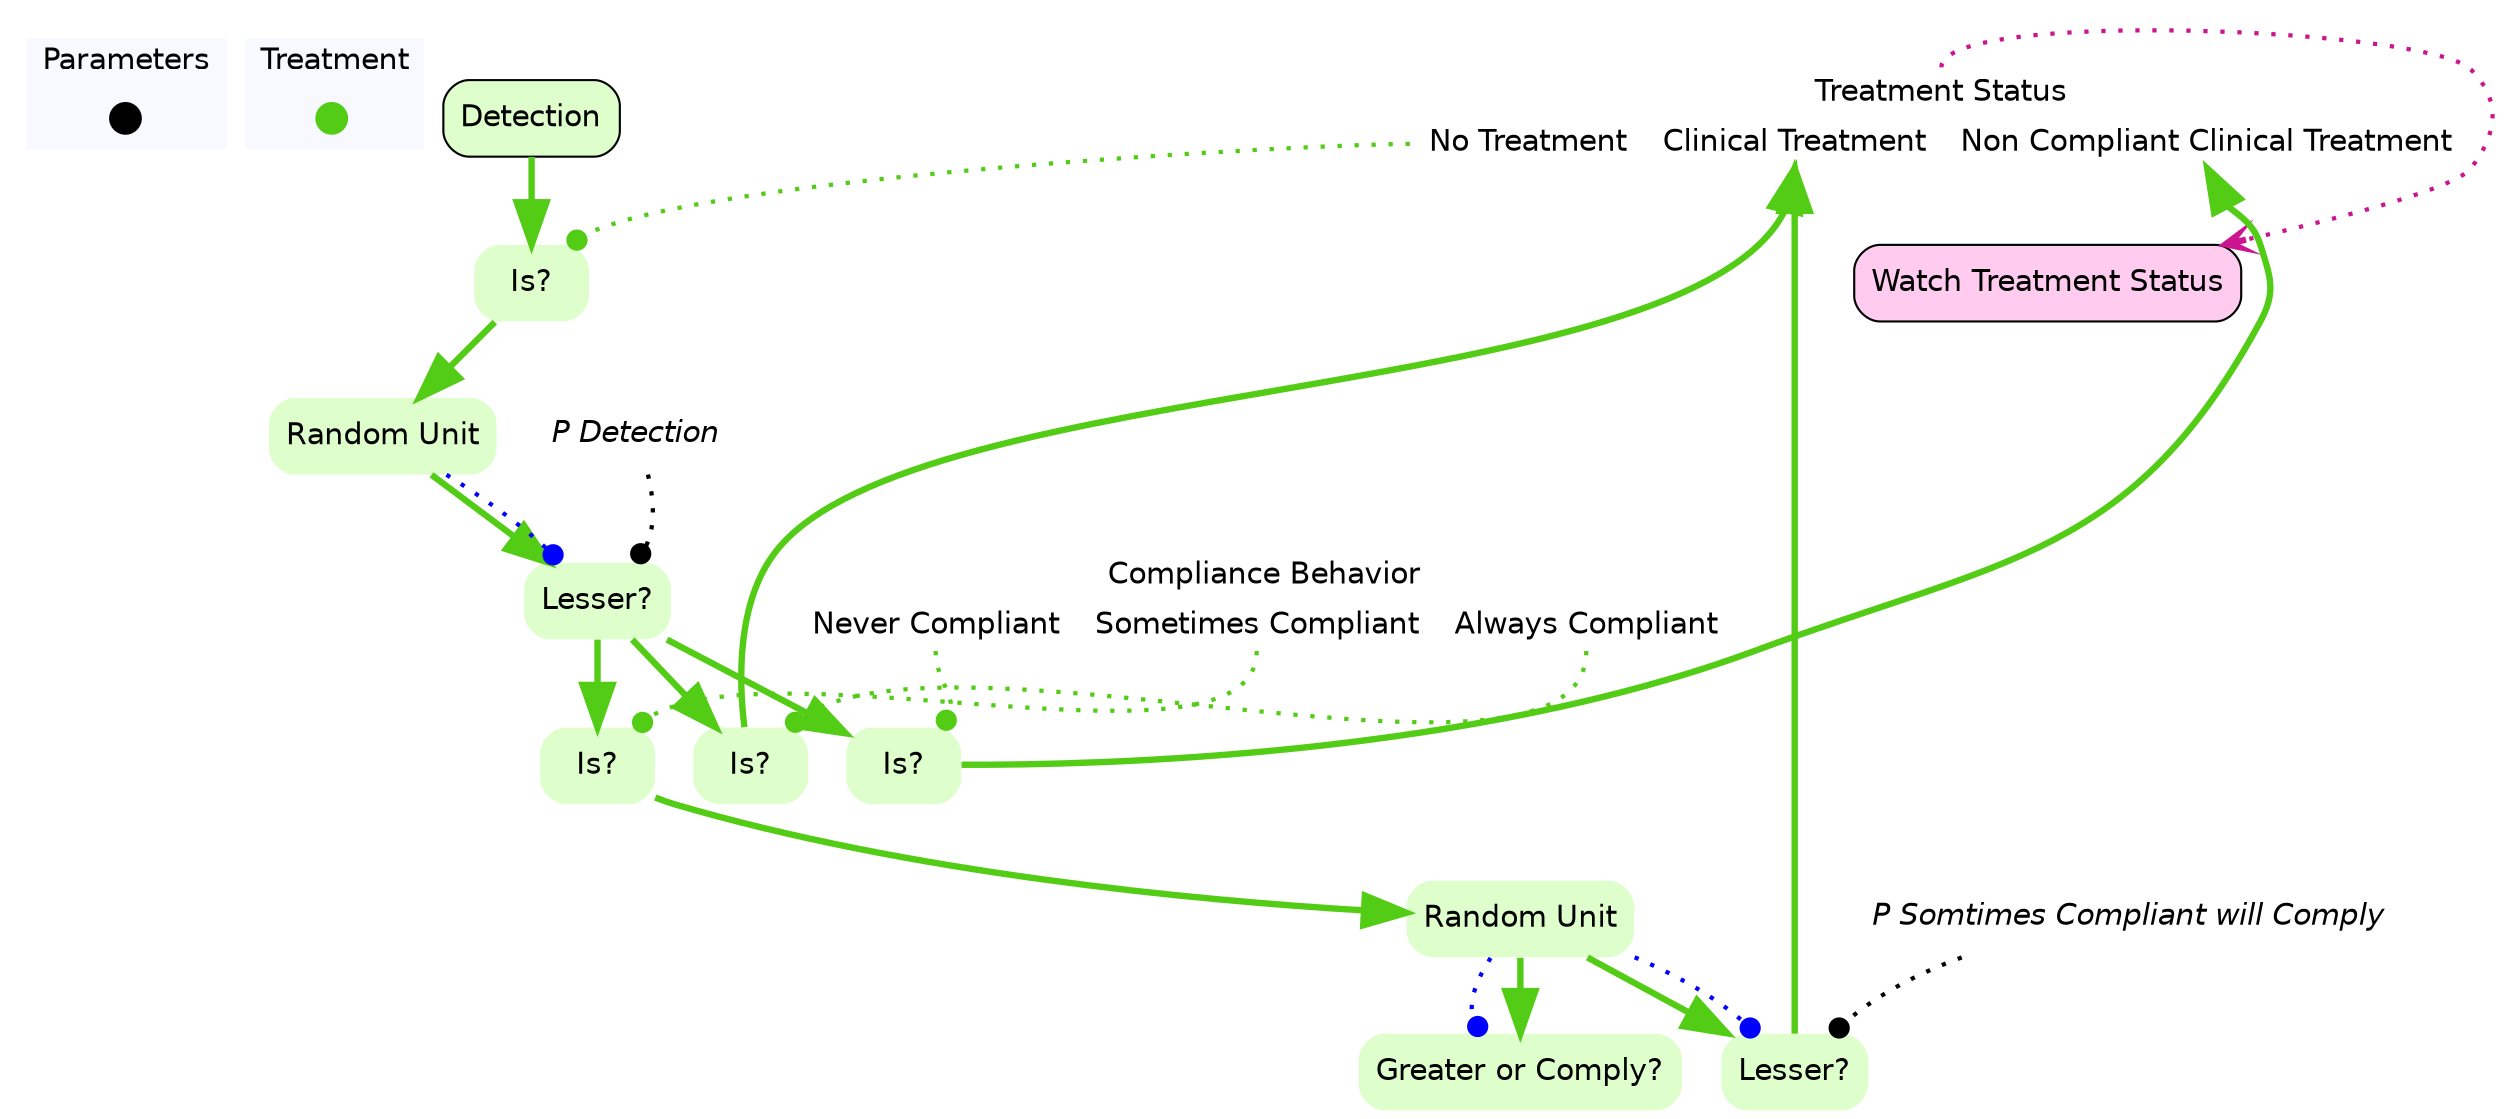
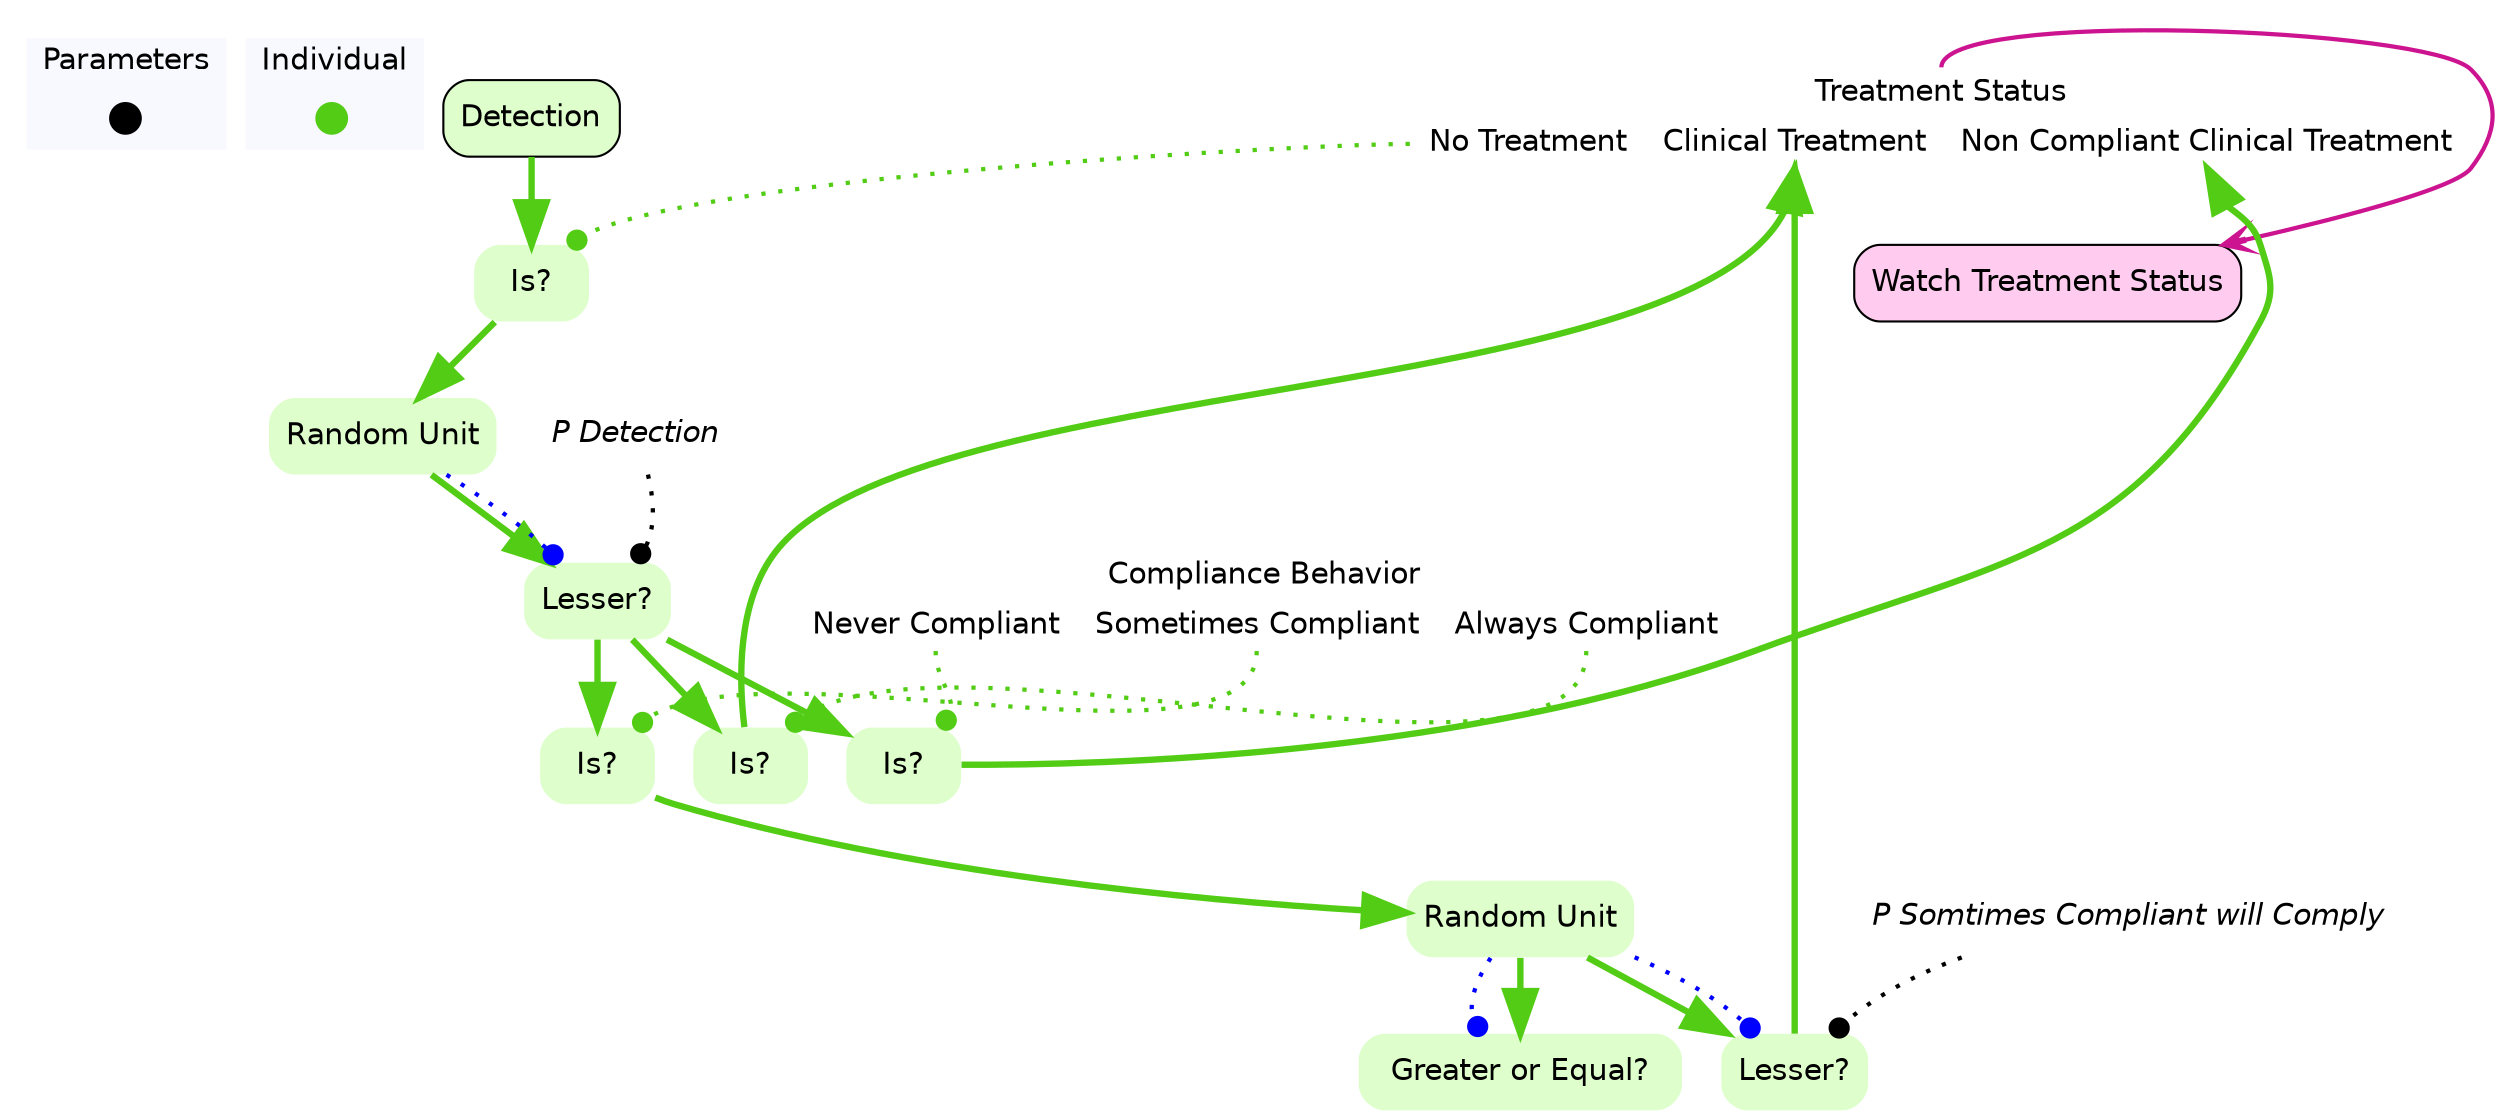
  digraph {
    node [color="0.277, 0.2, 1.0" shape=none style="rounded,filled" fontname=Helvetica]
    edge [color="0.277, 0.9 , 0.8" penwidth=3.0 arrowsize=2.0]
    contextOverview [color=black fixedsize=true fontcolor=white height=.2 shape=point style=filled width=.2 fontname=""]
    detectionOverview [color="0.277, 0.9 , 0.8" fixedsize=true fontcolor=white height=.2 shape=point style=filled width=.2]
    n3 [color=black fillcolor="0.888, 0.2, 1.0" label="Watch Treatment Status" shape=box]
    n4 [color=none fillcolor=white label="{<individualtreatmentStatus> Treatment Status | {<individualtreatmentStatusnoTreatment> No Treatment|<individualtreatmentStatusclinicalTreatment> Clinical Treatment|<individualtreatmentStatusnonCompliantClinicalTreatment> Non Compliant Clinical Treatment}}" shape=record style=filled]
    n5 [label="Is?"]
    n6 [label="Random Unit"]
    n7 [color=none fillcolor=white label="{<individualcomplianceBehavior> Compliance Behavior | {<individualcomplianceBehaviorneverCompliant> Never Compliant|<individualcomplianceBehaviorsometimesCompliant> Sometimes Compliant|<individualcomplianceBehavioralwaysCompliant> Always Compliant}}" shape=record style=filled]
    n8 [label="Is?"]
    n9 [label="Is?"]
    n10 [label="Is?"]
    n11 [label="Random Unit"]
    n12 [color=none fillcolor=white fontsize=14 label=<<i>P Somtimes Compliant will Comply</i>> style=filled]
    n13 [label="Lesser?"]
-   n14 [label="Greater or Comply?"]
+   n14 [label="Greater or Equal?"]
    n15 [color=none fillcolor=white fontsize=14 label=<<i>P Detection</i>> style=filled]
    n16 [label="Lesser?"]
    n17 [color=black fillcolor="0.277, 0.2, 1.0" label=Detection shape=box]
    subgraph cluster_1 {
      color=white
      fillcolor=ghostwhite
      fontname=Helvetica
      label=Parameters
      labeljust=l
      style=filled
      contextOverview
    }
    subgraph cluster_2 {
      color=white
      fillcolor=ghostwhite
      fontname=Helvetica
-     label=Treatment
+     label=Individual
      labeljust=l
      nodesep=0.1
      style=filled
      detectionOverview
    }
-   n4 -> n3 [arrowhead=vee color="0.888, 0.9 , 0.8" penwidth=2.0 tailport=individualtreatmentStatus style=dotted arrowsize=""]
+   n4 -> n3 [arrowhead=vee color="0.888, 0.9 , 0.8" penwidth=2.0 tailport=individualtreatmentStatus arrowsize=""]
    n4 -> n5 [arrowhead=dot headport=ne penwidth=2.0 style=dotted tailport=individualtreatmentStatusnoTreatment arrowsize=""]
    n5 -> n6
    n6 -> n16
    n6 -> n16 [arrowhead=dot color=blue headport=nw penwidth=2.0 style=dotted arrowsize=""]
    n7 -> n8 [arrowhead=dot headport=ne penwidth=2.0 style=dotted tailport=individualcomplianceBehavioralwaysCompliant arrowsize=""]
    n7 -> n9 [arrowhead=dot headport=ne penwidth=2.0 style=dotted tailport=individualcomplianceBehaviorneverCompliant arrowsize=""]
    n7 -> n10 [arrowhead=dot headport=ne penwidth=2.0 style=dotted tailport=individualcomplianceBehaviorsometimesCompliant arrowsize=""]
    n8 -> n4 [headport=individualtreatmentStatusclinicalTreatment]
    n9 -> n4 [headport=individualtreatmentStatusnonCompliantClinicalTreatment]
    n10 -> n11
    n11 -> n13
    n11 -> n13 [arrowhead=dot color=blue headport=nw penwidth=2.0 style=dotted arrowsize=""]
    n11 -> n14
    n11 -> n14 [arrowhead=dot color=blue headport=nw penwidth=2.0 style=dotted arrowsize=""]
    n12 -> n13 [arrowhead=dot color=black headport=ne penwidth=2.0 style=dotted arrowsize=""]
    n13 -> n4 [headport=individualtreatmentStatusclinicalTreatment]
    n15 -> n16 [arrowhead=dot color=black headport=ne penwidth=2.0 style=dotted arrowsize=""]
    n16 -> n8
    n16 -> n9
    n16 -> n10
    n17 -> n5
  }
